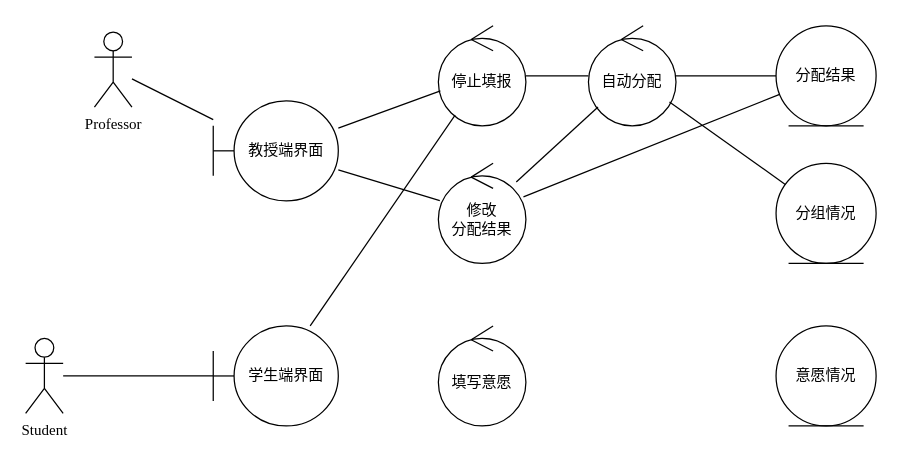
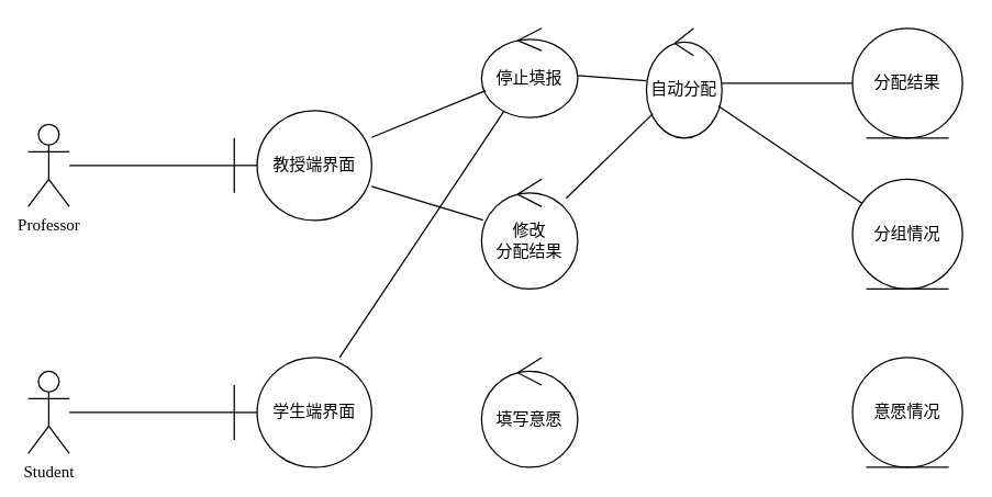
  <mxCell id="0" />
  <mxCell id="1" parent="0" />
- <mxCell id="2" value="Professor" style="shape=umlActor;verticalLabelPosition=bottom;verticalAlign=top;html=1;fontFamily=&quot;Times New Roman&quot;, SimSun, sans-serif;" vertex="1" parent="1"><mxGeometry x="75" y="25" width="30" height="60" as="geometry" /></mxCell>
+ <mxCell id="2" value="Professor" style="shape=umlActor;verticalLabelPosition=bottom;verticalAlign=top;html=1;fontFamily=&quot;Times New Roman&quot;, SimSun, sans-serif;" vertex="1" parent="1"><mxGeometry x="20" y="90" width="30" height="60" as="geometry" /></mxCell>
  <mxCell id="3" value="Student" style="shape=umlActor;verticalLabelPosition=bottom;verticalAlign=top;html=1;fontFamily=&quot;Times New Roman&quot;, SimSun, sans-serif;" vertex="1" parent="1"><mxGeometry x="20" y="270" width="30" height="60" as="geometry" /></mxCell>
  <mxCell id="4" value="教授端界面" style="shape=umlBoundary;whiteSpace=wrap;html=1;fontFamily=&quot;Times New Roman&quot;, SimSun, sans-serif;" vertex="1" parent="1"><mxGeometry x="170" y="80" width="100" height="80" as="geometry" /></mxCell>
  <mxCell id="5" value="学生端界面" style="shape=umlBoundary;whiteSpace=wrap;html=1;fontFamily=&quot;Times New Roman&quot;, SimSun, sans-serif;" vertex="1" parent="1"><mxGeometry x="170" y="260" width="100" height="80" as="geometry" /></mxCell>
  <mxCell id="6" value="填写意愿" style="ellipse;shape=umlControl;whiteSpace=wrap;html=1;fontFamily=&quot;Times New Roman&quot;, SimSun, sans-serif;" vertex="1" parent="1"><mxGeometry x="350" y="260" width="70" height="80" as="geometry" /></mxCell>
- <mxCell id="7" value="停止填报" style="ellipse;shape=umlControl;whiteSpace=wrap;html=1;fontFamily=&quot;Times New Roman&quot;, SimSun, sans-serif;" vertex="1" parent="1"><mxGeometry x="350" y="20" width="70" height="80" as="geometry" /></mxCell>
+ <mxCell id="7" value="停止填报" style="ellipse;shape=umlControl;whiteSpace=wrap;html=1;fontFamily=&quot;Times New Roman&quot;, SimSun, sans-serif;" vertex="1" parent="1"><mxGeometry x="350" y="20" width="70" height="65" as="geometry" /></mxCell>
  <mxCell id="8" value="修改&lt;br&gt;分配结果" style="ellipse;shape=umlControl;whiteSpace=wrap;html=1;fontFamily=&quot;Times New Roman&quot;, SimSun, sans-serif;" vertex="1" parent="1"><mxGeometry x="350" y="130" width="70" height="80" as="geometry" /></mxCell>
  <mxCell id="9" value="" style="endArrow=none;html=1;fontFamily=&quot;Times New Roman&quot;, SimSun, sans-serif;" edge="1" parent="1" source="4" target="7"><mxGeometry width="50" height="50" relative="1" as="geometry"><mxPoint x="310" y="140" as="sourcePoint" /><mxPoint x="360" y="90" as="targetPoint" /></mxGeometry></mxCell>
  <mxCell id="10" value="" style="endArrow=none;html=1;fontFamily=&quot;Times New Roman&quot;, SimSun, sans-serif;" edge="1" parent="1" source="4" target="8"><mxGeometry width="50" height="50" relative="1" as="geometry"><mxPoint x="280" y="230" as="sourcePoint" /><mxPoint x="330" y="180" as="targetPoint" /></mxGeometry></mxCell>
  <mxCell id="11" value="" style="endArrow=none;html=1;fontFamily=&quot;Times New Roman&quot;, SimSun, sans-serif;" edge="1" parent="1" source="5" target="7"><mxGeometry width="50" height="50" relative="1" as="geometry"><mxPoint x="260" y="397.75" as="sourcePoint" /><mxPoint x="310" y="347.75" as="targetPoint" /></mxGeometry></mxCell>
  <mxCell id="12" value="" style="endArrow=none;html=1;fontFamily=&quot;Times New Roman&quot;, SimSun, sans-serif;" edge="1" parent="1" source="2" target="4"><mxGeometry width="50" height="50" relative="1" as="geometry"><mxPoint x="90" y="140" as="sourcePoint" /><mxPoint x="230" y="210" as="targetPoint" /></mxGeometry></mxCell>
  <mxCell id="13" value="" style="endArrow=none;html=1;fontFamily=&quot;Times New Roman&quot;, SimSun, sans-serif;" edge="1" parent="1" source="3" target="5"><mxGeometry width="50" height="50" relative="1" as="geometry"><mxPoint x="70" y="317.75" as="sourcePoint" /><mxPoint x="130" y="227.75" as="targetPoint" /></mxGeometry></mxCell>
  <mxCell id="14" value="分组情况" style="ellipse;shape=umlEntity;whiteSpace=wrap;html=1;fontFamily=&quot;Times New Roman&quot;, SimSun, sans-serif;" vertex="1" parent="1"><mxGeometry x="620" y="130" width="80" height="80" as="geometry" /></mxCell>
  <mxCell id="15" value="意愿情况" style="ellipse;shape=umlEntity;whiteSpace=wrap;html=1;fontFamily=&quot;Times New Roman&quot;, SimSun, sans-serif;" vertex="1" parent="1"><mxGeometry x="620" y="260" width="80" height="80" as="geometry" /></mxCell>
  <mxCell id="16" value="分配结果" style="ellipse;shape=umlEntity;whiteSpace=wrap;html=1;fontFamily=&quot;Times New Roman&quot;, SimSun, sans-serif;" vertex="1" parent="1"><mxGeometry x="620" y="20" width="80" height="80" as="geometry" /></mxCell>
- <mxCell id="17" value="自动分配" style="ellipse;shape=umlControl;whiteSpace=wrap;html=1;fontFamily=&quot;Times New Roman&quot;, SimSun, sans-serif;" vertex="1" parent="1"><mxGeometry x="470" y="20" width="70" height="80" as="geometry" /></mxCell>
+ <mxCell id="17" value="自动分配" style="ellipse;shape=umlControl;whiteSpace=wrap;html=1;fontFamily=&quot;Times New Roman&quot;, SimSun, sans-serif;" vertex="1" parent="1"><mxGeometry x="470" y="20" width="55" height="80" as="geometry" /></mxCell>
  <mxCell id="18" value="" style="endArrow=none;html=1;" edge="1" parent="1" source="7" target="17"><mxGeometry width="50" height="50" relative="1" as="geometry"><mxPoint x="470" y="230" as="sourcePoint" /><mxPoint x="520" y="180" as="targetPoint" /></mxGeometry></mxCell>
  <mxCell id="19" value="" style="endArrow=none;html=1;" edge="1" parent="1" source="17" target="8"><mxGeometry width="50" height="50" relative="1" as="geometry"><mxPoint x="560" y="190" as="sourcePoint" /><mxPoint x="610" y="140" as="targetPoint" /></mxGeometry></mxCell>
  <mxCell id="20" value="" style="endArrow=none;html=1;" edge="1" parent="1" source="17" target="16"><mxGeometry width="50" height="50" relative="1" as="geometry"><mxPoint x="530" y="230" as="sourcePoint" /><mxPoint x="580" y="180" as="targetPoint" /></mxGeometry></mxCell>
  <mxCell id="21" value="" style="endArrow=none;html=1;" edge="1" parent="1" source="17" target="14"><mxGeometry width="50" height="50" relative="1" as="geometry"><mxPoint x="480" y="250" as="sourcePoint" /><mxPoint x="530" y="200" as="targetPoint" /></mxGeometry></mxCell>
- <mxCell id="22" value="" style="endArrow=none;html=1;" edge="1" parent="1" source="8" target="16"><mxGeometry width="50" height="50" relative="1" as="geometry"><mxPoint x="460" y="230" as="sourcePoint" /><mxPoint x="510" y="180" as="targetPoint" /></mxGeometry></mxCell>
